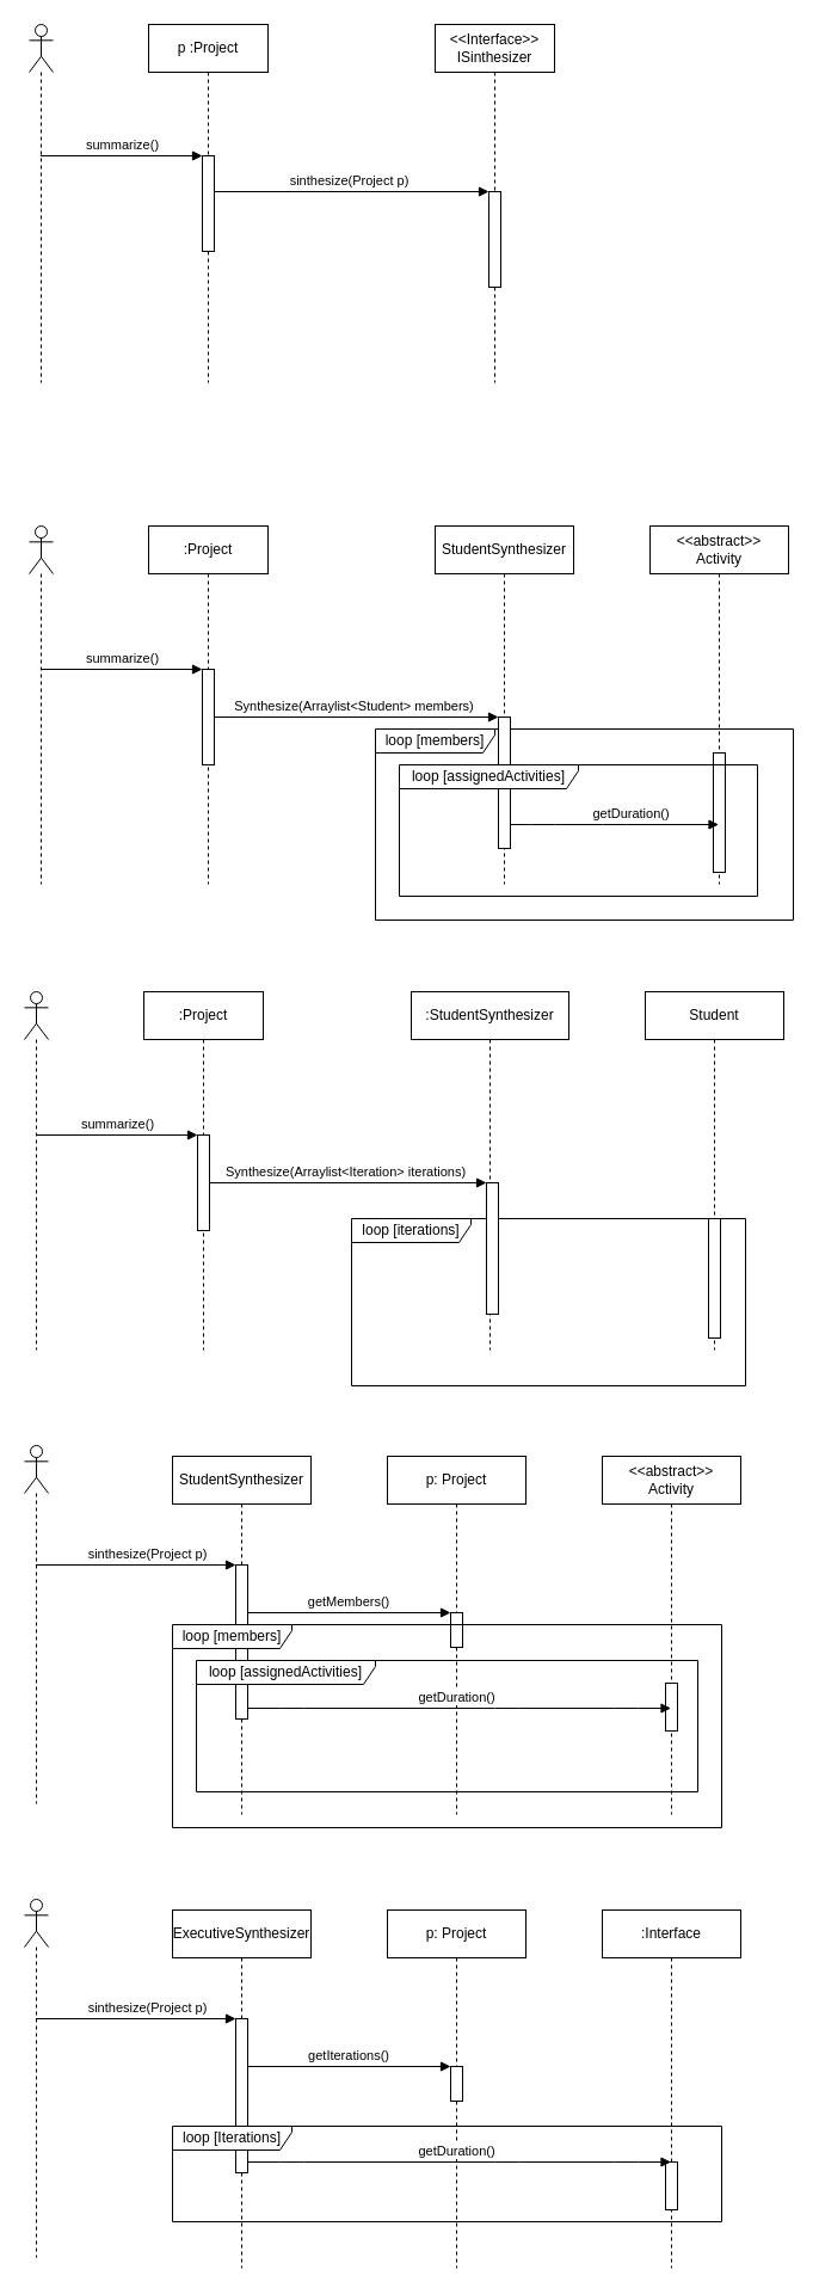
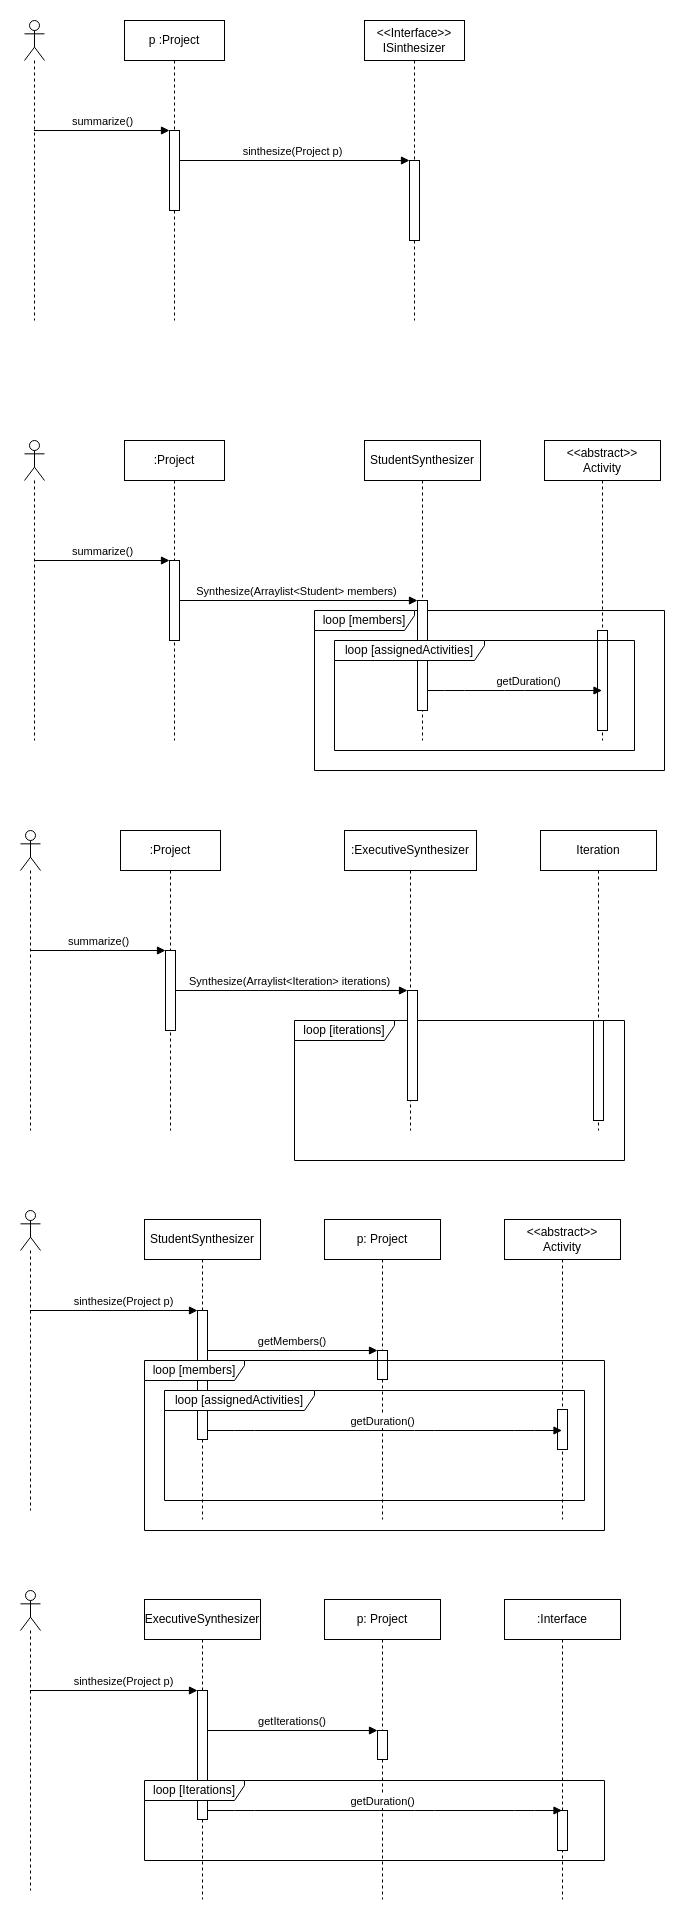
  <mxCell id="0" />
  <mxCell id="1" parent="0" />
  <mxCell id="2" value="&amp;nbsp;getMembers()" style="html=1;verticalAlign=bottom;endArrow=block;entryX=0;entryY=0;" edge="1" target="36" parent="1" source="40"><mxGeometry relative="1" as="geometry"><mxPoint x="307" y="1350" as="sourcePoint" /></mxGeometry></mxCell>
  <mxCell id="3" value="sinthesize(Project p)" style="html=1;verticalAlign=bottom;endArrow=block;entryX=0;entryY=0;" edge="1" target="32" parent="1" source="28"><mxGeometry relative="1" as="geometry"><mxPoint x="339" y="160" as="sourcePoint" /></mxGeometry></mxCell>
  <mxCell id="4" value="Synthesize(Arraylist&amp;lt;Student&amp;gt; members)" style="html=1;verticalAlign=bottom;endArrow=block;entryX=0;entryY=0;" parent="1" source="6" target="15" edge="1"><mxGeometry relative="1" as="geometry"><mxPoint x="271" y="600" as="sourcePoint" /></mxGeometry></mxCell>
  <mxCell id="5" value="" style="shape=umlLifeline;participant=umlActor;perimeter=lifelinePerimeter;whiteSpace=wrap;html=1;container=1;collapsible=0;recursiveResize=0;verticalAlign=top;spacingTop=36;outlineConnect=0;" parent="1" vertex="1"><mxGeometry x="24" y="440" width="20" height="300" as="geometry" /></mxCell>
  <mxCell id="6" value=":Project" style="shape=umlLifeline;perimeter=lifelinePerimeter;whiteSpace=wrap;html=1;container=1;collapsible=0;recursiveResize=0;outlineConnect=0;" parent="1" vertex="1"><mxGeometry x="124" y="440" width="100" height="300" as="geometry" /></mxCell>
  <mxCell id="7" value="" style="html=1;points=[];perimeter=orthogonalPerimeter;" parent="6" vertex="1"><mxGeometry x="45" y="120" width="10" height="80" as="geometry" /></mxCell>
  <mxCell id="8" value="summarize()" style="html=1;verticalAlign=bottom;endArrow=block;entryX=0;entryY=0;" parent="1" source="5" target="7" edge="1"><mxGeometry relative="1" as="geometry"><mxPoint x="99" y="560" as="sourcePoint" /></mxGeometry></mxCell>
  <mxCell id="9" value="&amp;lt;&amp;lt;abstract&amp;gt;&amp;gt;&lt;br&gt;Activity" style="shape=umlLifeline;perimeter=lifelinePerimeter;whiteSpace=wrap;html=1;container=1;collapsible=0;recursiveResize=0;outlineConnect=0;" parent="1" vertex="1"><mxGeometry x="544" y="440" width="116" height="300" as="geometry" /></mxCell>
  <mxCell id="10" value="" style="html=1;points=[];perimeter=orthogonalPerimeter;" parent="9" vertex="1"><mxGeometry x="53" y="190" width="10" height="100" as="geometry" /></mxCell>
  <mxCell id="11" value="loop [members]" style="shape=umlFrame;whiteSpace=wrap;html=1;width=100;height=20;" parent="1" vertex="1"><mxGeometry x="314" y="610" width="350" height="160" as="geometry" /></mxCell>
  <mxCell id="12" value="" style="html=1;verticalAlign=bottom;endArrow=block;" parent="1" source="14" target="9" edge="1"><mxGeometry relative="1" as="geometry"><mxPoint x="557" y="630" as="sourcePoint" /><Array as="points"><mxPoint x="454" y="690" /><mxPoint x="514" y="690" /></Array></mxGeometry></mxCell>
  <mxCell id="13" value="getDuration()" style="edgeLabel;html=1;align=center;verticalAlign=middle;resizable=0;points=[];" parent="12" vertex="1" connectable="0"><mxGeometry x="0.27" y="3" relative="1" as="geometry"><mxPoint x="-8.5" y="-7" as="offset" /></mxGeometry></mxCell>
  <mxCell id="14" value="StudentSynthesizer" style="shape=umlLifeline;perimeter=lifelinePerimeter;whiteSpace=wrap;html=1;container=1;collapsible=0;recursiveResize=0;outlineConnect=0;" parent="1" vertex="1"><mxGeometry x="364" y="440" width="116" height="300" as="geometry" /></mxCell>
  <mxCell id="15" value="" style="html=1;points=[];perimeter=orthogonalPerimeter;" parent="14" vertex="1"><mxGeometry x="53" y="160" width="10" height="110" as="geometry" /></mxCell>
  <mxCell id="16" value="loop [assignedActivities]" style="shape=umlFrame;whiteSpace=wrap;html=1;width=150;height=20;" parent="1" vertex="1"><mxGeometry x="334" y="640" width="300" height="110" as="geometry" /></mxCell>
  <mxCell id="17" value="Synthesize(Arraylist&amp;lt;Iteration&amp;gt; iterations)" style="html=1;verticalAlign=bottom;endArrow=block;entryX=0;entryY=0;" parent="1" source="19" target="26" edge="1"><mxGeometry relative="1" as="geometry"><mxPoint x="267" y="990" as="sourcePoint" /></mxGeometry></mxCell>
  <mxCell id="18" value="" style="shape=umlLifeline;participant=umlActor;perimeter=lifelinePerimeter;whiteSpace=wrap;html=1;container=1;collapsible=0;recursiveResize=0;verticalAlign=top;spacingTop=36;outlineConnect=0;" parent="1" vertex="1"><mxGeometry x="20" y="830" width="20" height="300" as="geometry" /></mxCell>
  <mxCell id="19" value=":Project" style="shape=umlLifeline;perimeter=lifelinePerimeter;whiteSpace=wrap;html=1;container=1;collapsible=0;recursiveResize=0;outlineConnect=0;" parent="1" vertex="1"><mxGeometry x="120" y="830" width="100" height="300" as="geometry" /></mxCell>
  <mxCell id="20" value="" style="html=1;points=[];perimeter=orthogonalPerimeter;" parent="19" vertex="1"><mxGeometry x="45" y="120" width="10" height="80" as="geometry" /></mxCell>
  <mxCell id="21" value="summarize()" style="html=1;verticalAlign=bottom;endArrow=block;entryX=0;entryY=0;" parent="1" source="18" target="20" edge="1"><mxGeometry relative="1" as="geometry"><mxPoint x="95" y="950" as="sourcePoint" /></mxGeometry></mxCell>
- <mxCell id="22" value="Student" style="shape=umlLifeline;perimeter=lifelinePerimeter;whiteSpace=wrap;html=1;container=1;collapsible=0;recursiveResize=0;outlineConnect=0;" parent="1" vertex="1"><mxGeometry x="540" y="830" width="116" height="300" as="geometry" /></mxCell>
+ <mxCell id="22" value="Iteration" style="shape=umlLifeline;perimeter=lifelinePerimeter;whiteSpace=wrap;html=1;container=1;collapsible=0;recursiveResize=0;outlineConnect=0;" parent="1" vertex="1"><mxGeometry x="540" y="830" width="116" height="300" as="geometry" /></mxCell>
  <mxCell id="23" value="" style="html=1;points=[];perimeter=orthogonalPerimeter;" parent="22" vertex="1"><mxGeometry x="53" y="190" width="10" height="100" as="geometry" /></mxCell>
  <mxCell id="24" value="loop [iterations]" style="shape=umlFrame;whiteSpace=wrap;html=1;width=100;height=20;" parent="1" vertex="1"><mxGeometry x="294" y="1020" width="330" height="140" as="geometry" /></mxCell>
- <mxCell id="25" value=":StudentSynthesizer" style="shape=umlLifeline;perimeter=lifelinePerimeter;whiteSpace=wrap;html=1;container=1;collapsible=0;recursiveResize=0;outlineConnect=0;" parent="1" vertex="1"><mxGeometry x="344" y="830" width="132" height="300" as="geometry" /></mxCell>
+ <mxCell id="25" value=":ExecutiveSynthesizer" style="shape=umlLifeline;perimeter=lifelinePerimeter;whiteSpace=wrap;html=1;container=1;collapsible=0;recursiveResize=0;outlineConnect=0;" parent="1" vertex="1"><mxGeometry x="344" y="830" width="132" height="300" as="geometry" /></mxCell>
  <mxCell id="26" value="" style="html=1;points=[];perimeter=orthogonalPerimeter;" parent="25" vertex="1"><mxGeometry x="63" y="160" width="10" height="110" as="geometry" /></mxCell>
  <mxCell id="27" value="" style="shape=umlLifeline;participant=umlActor;perimeter=lifelinePerimeter;whiteSpace=wrap;html=1;container=1;collapsible=0;recursiveResize=0;verticalAlign=top;spacingTop=36;outlineConnect=0;" vertex="1" parent="1"><mxGeometry x="24" y="20" width="20" height="300" as="geometry" /></mxCell>
  <mxCell id="28" value="p :Project" style="shape=umlLifeline;perimeter=lifelinePerimeter;whiteSpace=wrap;html=1;container=1;collapsible=0;recursiveResize=0;outlineConnect=0;" vertex="1" parent="1"><mxGeometry x="124" y="20" width="100" height="300" as="geometry" /></mxCell>
  <mxCell id="29" value="" style="html=1;points=[];perimeter=orthogonalPerimeter;" vertex="1" parent="28"><mxGeometry x="45" y="110" width="10" height="80" as="geometry" /></mxCell>
  <mxCell id="30" value="summarize()" style="html=1;verticalAlign=bottom;endArrow=block;entryX=0;entryY=0;" edge="1" target="29" parent="1" source="27"><mxGeometry relative="1" as="geometry"><mxPoint x="99" y="130" as="sourcePoint" /></mxGeometry></mxCell>
  <mxCell id="31" value="&amp;lt;&amp;lt;Interface&amp;gt;&amp;gt;&lt;br&gt;ISinthesizer" style="shape=umlLifeline;perimeter=lifelinePerimeter;whiteSpace=wrap;html=1;container=1;collapsible=0;recursiveResize=0;outlineConnect=0;" vertex="1" parent="1"><mxGeometry x="364" y="20" width="100" height="300" as="geometry" /></mxCell>
  <mxCell id="32" value="" style="html=1;points=[];perimeter=orthogonalPerimeter;" vertex="1" parent="31"><mxGeometry x="45" y="140" width="10" height="80" as="geometry" /></mxCell>
  <mxCell id="33" value="" style="shape=umlLifeline;participant=umlActor;perimeter=lifelinePerimeter;whiteSpace=wrap;html=1;container=1;collapsible=0;recursiveResize=0;verticalAlign=top;spacingTop=36;outlineConnect=0;" vertex="1" parent="1"><mxGeometry x="20" y="1210" width="20" height="300" as="geometry" /></mxCell>
  <mxCell id="34" value="sinthesize(Project p)" style="html=1;verticalAlign=bottom;endArrow=block;entryX=0;entryY=0;" edge="1" target="41" parent="1" source="33"><mxGeometry x="0.1" relative="1" as="geometry"><mxPoint x="95" y="1310" as="sourcePoint" /><mxPoint x="1" as="offset" /></mxGeometry></mxCell>
  <mxCell id="35" value="p: Project" style="shape=umlLifeline;perimeter=lifelinePerimeter;whiteSpace=wrap;html=1;container=1;collapsible=0;recursiveResize=0;outlineConnect=0;" vertex="1" parent="1"><mxGeometry x="324" y="1219" width="116" height="300" as="geometry" /></mxCell>
  <mxCell id="36" value="" style="html=1;points=[];perimeter=orthogonalPerimeter;" vertex="1" parent="35"><mxGeometry x="53" y="131" width="10" height="29" as="geometry" /></mxCell>
  <mxCell id="37" value="&amp;lt;&amp;lt;abstract&amp;gt;&amp;gt;&lt;br&gt;Activity" style="shape=umlLifeline;perimeter=lifelinePerimeter;whiteSpace=wrap;html=1;container=1;collapsible=0;recursiveResize=0;outlineConnect=0;" vertex="1" parent="1"><mxGeometry x="504" y="1219" width="116" height="300" as="geometry" /></mxCell>
  <mxCell id="38" value="" style="html=1;points=[];perimeter=orthogonalPerimeter;" vertex="1" parent="37"><mxGeometry x="53" y="190" width="10" height="40" as="geometry" /></mxCell>
  <mxCell id="39" value="getDuration()" style="html=1;verticalAlign=bottom;endArrow=block;" edge="1" target="37" parent="1" source="40"><mxGeometry relative="1" as="geometry"><mxPoint x="487" y="1380" as="sourcePoint" /><mxPoint x="561.5" y="1410" as="targetPoint" /><Array as="points"><mxPoint x="244" y="1430" /><mxPoint x="424" y="1430" /><mxPoint x="524" y="1430" /></Array></mxGeometry></mxCell>
  <mxCell id="40" value="StudentSynthesizer" style="shape=umlLifeline;perimeter=lifelinePerimeter;whiteSpace=wrap;html=1;container=1;collapsible=0;recursiveResize=0;outlineConnect=0;" vertex="1" parent="1"><mxGeometry x="144" y="1219" width="116" height="300" as="geometry" /></mxCell>
  <mxCell id="41" value="" style="html=1;points=[];perimeter=orthogonalPerimeter;" vertex="1" parent="40"><mxGeometry x="53" y="91" width="10" height="129" as="geometry" /></mxCell>
  <mxCell id="42" value="loop [members]" style="shape=umlFrame;whiteSpace=wrap;html=1;width=100;height=20;" vertex="1" parent="1"><mxGeometry x="144" y="1360" width="460" height="170" as="geometry" /></mxCell>
  <mxCell id="43" value="loop [assignedActivities]" style="shape=umlFrame;whiteSpace=wrap;html=1;width=150;height=20;" vertex="1" parent="1"><mxGeometry x="164" y="1390" width="420" height="110" as="geometry" /></mxCell>
  <mxCell id="44" value="&amp;nbsp;getIterations()" style="html=1;verticalAlign=bottom;endArrow=block;entryX=0;entryY=0;" edge="1" parent="1" source="52" target="48"><mxGeometry relative="1" as="geometry"><mxPoint x="307" y="1730" as="sourcePoint" /></mxGeometry></mxCell>
  <mxCell id="45" value="" style="shape=umlLifeline;participant=umlActor;perimeter=lifelinePerimeter;whiteSpace=wrap;html=1;container=1;collapsible=0;recursiveResize=0;verticalAlign=top;spacingTop=36;outlineConnect=0;" vertex="1" parent="1"><mxGeometry x="20" y="1590" width="20" height="300" as="geometry" /></mxCell>
  <mxCell id="46" value="sinthesize(Project p)" style="html=1;verticalAlign=bottom;endArrow=block;entryX=0;entryY=0;" edge="1" parent="1" source="45" target="53"><mxGeometry x="0.1" relative="1" as="geometry"><mxPoint x="95" y="1690" as="sourcePoint" /><mxPoint x="1" as="offset" /></mxGeometry></mxCell>
  <mxCell id="47" value="p: Project" style="shape=umlLifeline;perimeter=lifelinePerimeter;whiteSpace=wrap;html=1;container=1;collapsible=0;recursiveResize=0;outlineConnect=0;" vertex="1" parent="1"><mxGeometry x="324" y="1599" width="116" height="300" as="geometry" /></mxCell>
  <mxCell id="48" value="" style="html=1;points=[];perimeter=orthogonalPerimeter;" vertex="1" parent="47"><mxGeometry x="53" y="131" width="10" height="29" as="geometry" /></mxCell>
  <mxCell id="49" value=":Interface" style="shape=umlLifeline;perimeter=lifelinePerimeter;whiteSpace=wrap;html=1;container=1;collapsible=0;recursiveResize=0;outlineConnect=0;" vertex="1" parent="1"><mxGeometry x="504" y="1599" width="116" height="300" as="geometry" /></mxCell>
  <mxCell id="50" value="" style="html=1;points=[];perimeter=orthogonalPerimeter;" vertex="1" parent="49"><mxGeometry x="53" y="211" width="10" height="40" as="geometry" /></mxCell>
  <mxCell id="51" value="getDuration()" style="html=1;verticalAlign=bottom;endArrow=block;" edge="1" parent="1" source="52" target="49"><mxGeometry relative="1" as="geometry"><mxPoint x="487" y="1760" as="sourcePoint" /><mxPoint x="561.5" y="1790" as="targetPoint" /><Array as="points"><mxPoint x="244" y="1810" /><mxPoint x="424" y="1810" /><mxPoint x="524" y="1810" /></Array></mxGeometry></mxCell>
  <mxCell id="52" value="ExecutiveSynthesizer" style="shape=umlLifeline;perimeter=lifelinePerimeter;whiteSpace=wrap;html=1;container=1;collapsible=0;recursiveResize=0;outlineConnect=0;" vertex="1" parent="1"><mxGeometry x="144" y="1599" width="116" height="300" as="geometry" /></mxCell>
  <mxCell id="53" value="" style="html=1;points=[];perimeter=orthogonalPerimeter;" vertex="1" parent="52"><mxGeometry x="53" y="91" width="10" height="129" as="geometry" /></mxCell>
  <mxCell id="54" value="loop [Iterations]" style="shape=umlFrame;whiteSpace=wrap;html=1;width=100;height=20;" vertex="1" parent="1"><mxGeometry x="144" y="1780" width="460" height="80" as="geometry" /></mxCell>
